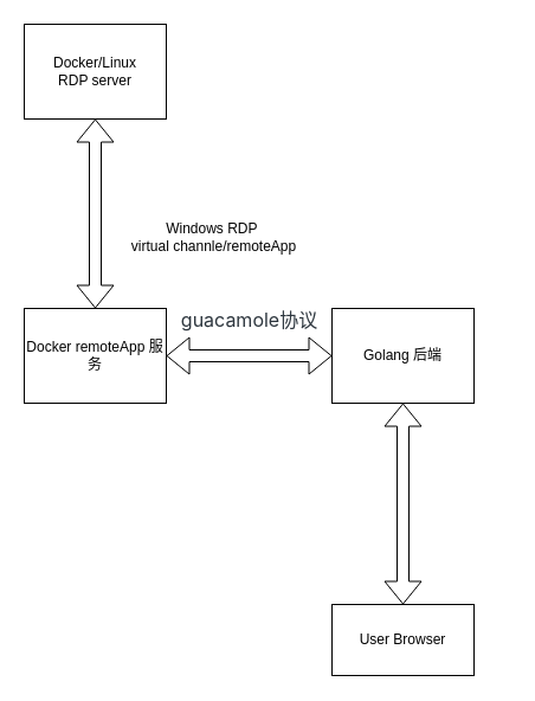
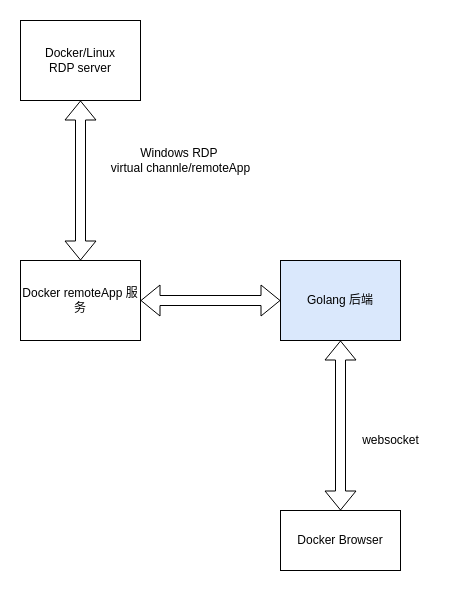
  <mxCell id="0" />
  <mxCell id="1" parent="0" />
  <mxCell id="2" value="Docker/Linux&lt;br&gt;RDP server" style="rounded=0;whiteSpace=wrap;html=1;" vertex="1" parent="1"><mxGeometry x="20" y="20" width="120" height="80" as="geometry" /></mxCell>
  <mxCell id="3" value="" style="shape=flexArrow;endArrow=classic;startArrow=classic;html=1;rounded=0;entryX=0.5;entryY=1;entryDx=0;entryDy=0;" edge="1" parent="1" target="2"><mxGeometry width="100" height="100" relative="1" as="geometry"><mxPoint x="80" y="260" as="sourcePoint" /><mxPoint x="530" y="130" as="targetPoint" /></mxGeometry></mxCell>
- <mxCell id="4" value="User Browser" style="rounded=0;whiteSpace=wrap;html=1;fillColor=none;" vertex="1" parent="1"><mxGeometry x="280" y="510" width="120" height="60" as="geometry" /></mxCell>
+ <mxCell id="4" value="Docker Browser" style="rounded=0;whiteSpace=wrap;html=1;fillColor=none;" vertex="1" parent="1"><mxGeometry x="280" y="510" width="120" height="60" as="geometry" /></mxCell>
  <mxCell id="5" value="" style="shape=flexArrow;endArrow=classic;startArrow=classic;html=1;rounded=0;entryX=0.5;entryY=1;entryDx=0;entryDy=0;exitX=0.5;exitY=0;exitDx=0;exitDy=0;" edge="1" parent="1" source="4" target="8"><mxGeometry width="100" height="100" relative="1" as="geometry"><mxPoint x="490" y="480" as="sourcePoint" /><mxPoint x="590" y="330" as="targetPoint" /></mxGeometry></mxCell>
- <mxCell id="6" value="Windows RDP&amp;nbsp;&lt;br&gt;virtual channle/remoteApp" style="text;html=1;align=center;verticalAlign=middle;resizable=0;points=[];autosize=1;strokeColor=none;fillColor=none;" vertex="1" parent="1"><mxGeometry x="100" y="180" width="160" height="40" as="geometry" /></mxCell>
+ <mxCell id="6" value="Windows RDP&amp;nbsp;&lt;br&gt;virtual channle/remoteApp" style="text;html=1;align=center;verticalAlign=middle;resizable=0;points=[];autosize=1;strokeColor=none;fillColor=none;" vertex="1" parent="1"><mxGeometry x="100" y="140" width="160" height="40" as="geometry" /></mxCell>
  <mxCell id="7" value="Docker remoteApp 服务" style="rounded=0;whiteSpace=wrap;html=1;" vertex="1" parent="1"><mxGeometry x="20" y="260" width="120" height="80" as="geometry" /></mxCell>
- <mxCell id="8" value="Golang 后端" style="rounded=0;whiteSpace=wrap;html=1;" vertex="1" parent="1"><mxGeometry x="280" y="260" width="120" height="80" as="geometry" /></mxCell>
+ <mxCell id="8" value="Golang 后端" style="rounded=0;whiteSpace=wrap;html=1;fillColor=#dae8fc;" vertex="1" parent="1"><mxGeometry x="280" y="260" width="120" height="80" as="geometry" /></mxCell>
  <mxCell id="9" value="" style="shape=flexArrow;endArrow=classic;startArrow=classic;html=1;rounded=0;exitX=1;exitY=0.5;exitDx=0;exitDy=0;entryX=0;entryY=0.5;entryDx=0;entryDy=0;" edge="1" parent="1" source="7" target="8"><mxGeometry width="100" height="100" relative="1" as="geometry"><mxPoint x="160" y="380" as="sourcePoint" /><mxPoint x="260" y="280" as="targetPoint" /></mxGeometry></mxCell>
- <mxCell id="11" value="&lt;span style=&quot;color: rgb(44, 53, 61); font-family: &amp;quot;SF Pro Text&amp;quot;, &amp;quot;SF Pro Icons&amp;quot;, &amp;quot;Helvetica Neue&amp;quot;, &amp;quot;Hiragino Sans GB&amp;quot;, Helvetica, sans-serif, &amp;quot;PingFang SC&amp;quot;, Arial, &amp;quot;Heiti SC&amp;quot;, &amp;quot;Microsoft YaHei&amp;quot;, &amp;quot;WenQuanYi Micro Hei&amp;quot;, Tahoma; font-size: 16px; text-align: start; background-color: rgb(255, 255, 255);&quot;&gt;guacamole协议&lt;/span&gt;" style="text;html=1;align=center;verticalAlign=middle;resizable=0;points=[];autosize=1;strokeColor=none;fillColor=none;" vertex="1" parent="1"><mxGeometry x="145" y="255" width="130" height="30" as="geometry" /></mxCell>
+ <mxCell id="10" value="websocket" style="text;html=1;align=center;verticalAlign=middle;resizable=0;points=[];autosize=1;strokeColor=none;fillColor=none;" vertex="1" parent="1"><mxGeometry x="350" y="425" width="80" height="30" as="geometry" /></mxCell>
